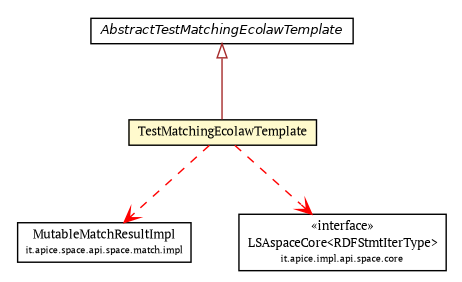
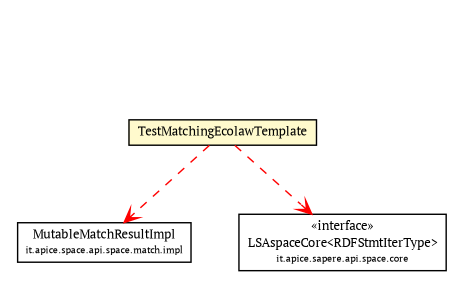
  digraph {
    fontname="PT Serif"
    node [fontcolor=black fontname="PT Serif" fontsize=9.0 shape=plaintext]
    edge [arrowhead=open color=red fontcolor=black fontname="PT Serif" fontsize=10.0 headport=p labelfontname=Helvetica labelfontsize=10 style=dashed tailport=p]
    n1 [label=<<table border="0" cellborder="1" cellspacing="0" cellpadding="2" port="p" bgcolor="lemonChiffon" href="./TestMatchingEcolawTemplate.html"> 		<tr><td><table border="0" cellspacing="0" cellpadding="1"> 			<tr><td> TestMatchingEcolawTemplate </td></tr> 		</table></td></tr> 		</table>>]
    n2 [label=<<table border="0" cellborder="1" cellspacing="0" cellpadding="2" port="p" href="http://java.sun.com/j2se/1.4.2/docs/api/it/apice/sapere/api/space/match/impl/MutableMatchResultImpl.html"> 		<tr><td><table border="0" cellspacing="0" cellpadding="1"> 			<tr><td> MutableMatchResultImpl </td></tr> 			<tr><td><font point-size="7.0"> it.apice.space.api.space.match.impl </font></td></tr> 		</table></td></tr> 		</table>>]
-   n3 [label=<<table border="0" cellborder="1" cellspacing="0" cellpadding="2" port="p" href="http://java.sun.com/j2se/1.4.2/docs/api/it/apice/sapere/api/space/core/LSAspaceCore.html"> 		<tr><td><table border="0" cellspacing="0" cellpadding="1"> 			<tr><td> &laquo;interface&raquo; </td></tr> 			<tr><td> LSAspaceCore&lt;RDFStmtIterType&gt; </td></tr> 			<tr><td><font point-size="7.0"> it.apice.impl.api.space.core </font></td></tr> 		</table></td></tr> 		</table>>]
-   n4 [label=<<table border="0" cellborder="1" cellspacing="0" cellpadding="2" port="p" href="http://java.sun.com/j2se/1.4.2/docs/api/it/apice/sapere/api/space/match/AbstractTestMatchingEcolawTemplate.html"> 		<tr><td><table border="0" cellspacing="0" cellpadding="1"> 			<tr><td><font face="Helvetica-Oblique"> AbstractTestMatchingEcolawTemplate </font></td></tr> 		</table></td></tr> 		</table>>]
+   n3 [label=<<table border="0" cellborder="1" cellspacing="0" cellpadding="2" port="p" href="http://java.sun.com/j2se/1.4.2/docs/api/it/apice/sapere/api/space/core/LSAspaceCore.html"> 		<tr><td><table border="0" cellspacing="0" cellpadding="1"> 			<tr><td> &laquo;interface&raquo; </td></tr> 			<tr><td> LSAspaceCore&lt;RDFStmtIterType&gt; </td></tr> 			<tr><td><font point-size="7.0"> it.apice.sapere.api.space.core </font></td></tr> 		</table></td></tr> 		</table>>]
    n1 -> n2
    n1 -> n3
-   n4 -> n1 [arrowtail=empty color=brown dir=back fontsize=10 arrowhead="" fontcolor="" style=""]
  }
